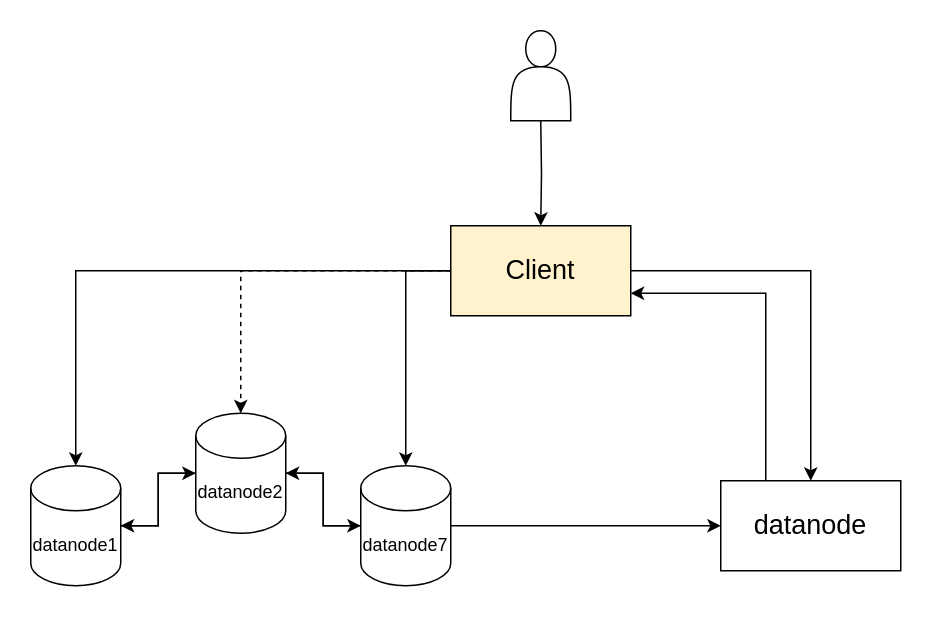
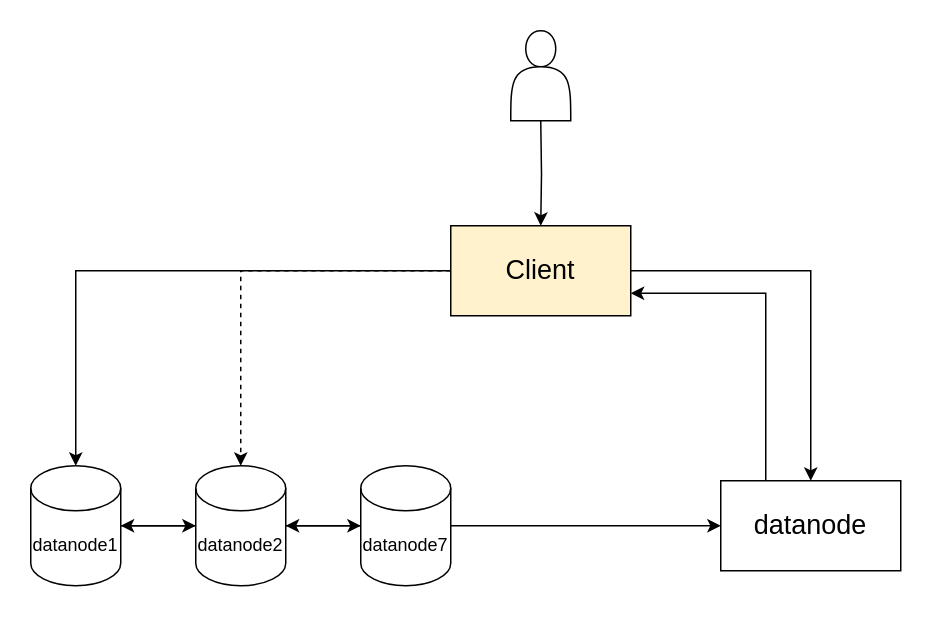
  <mxCell id="0" />
  <mxCell id="1" parent="0" />
  <mxCell id="2" style="edgeStyle=orthogonalEdgeStyle;rounded=0;orthogonalLoop=1;jettySize=auto;html=1;exitX=1;exitY=0.5;exitDx=0;exitDy=0;exitPerimeter=0;entryX=0;entryY=0.5;entryDx=0;entryDy=0;entryPerimeter=0;" edge="1" parent="1" source="3" target="6"><mxGeometry relative="1" as="geometry" /></mxCell>
  <mxCell id="3" value="datanode1" style="shape=cylinder3;whiteSpace=wrap;html=1;boundedLbl=1;backgroundOutline=1;size=15;" vertex="1" parent="1"><mxGeometry x="20" y="310" width="60" height="80" as="geometry" /></mxCell>
  <mxCell id="4" style="edgeStyle=orthogonalEdgeStyle;rounded=0;orthogonalLoop=1;jettySize=auto;html=1;exitX=1;exitY=0.5;exitDx=0;exitDy=0;exitPerimeter=0;entryX=0;entryY=0.5;entryDx=0;entryDy=0;entryPerimeter=0;" edge="1" parent="1" source="6" target="9"><mxGeometry relative="1" as="geometry" /></mxCell>
  <mxCell id="5" style="edgeStyle=orthogonalEdgeStyle;rounded=0;orthogonalLoop=1;jettySize=auto;html=1;exitX=0;exitY=0.5;exitDx=0;exitDy=0;exitPerimeter=0;entryX=1;entryY=0.5;entryDx=0;entryDy=0;entryPerimeter=0;" edge="1" parent="1" source="6" target="3"><mxGeometry relative="1" as="geometry" /></mxCell>
- <mxCell id="6" value="datanode2" style="shape=cylinder3;whiteSpace=wrap;html=1;boundedLbl=1;backgroundOutline=1;size=15;" vertex="1" parent="1"><mxGeometry x="130" y="275" width="60" height="80" as="geometry" /></mxCell>
+ <mxCell id="6" value="datanode2" style="shape=cylinder3;whiteSpace=wrap;html=1;boundedLbl=1;backgroundOutline=1;size=15;" vertex="1" parent="1"><mxGeometry x="130" y="310" width="60" height="80" as="geometry" /></mxCell>
  <mxCell id="7" style="edgeStyle=orthogonalEdgeStyle;rounded=0;orthogonalLoop=1;jettySize=auto;html=1;exitX=0;exitY=0.5;exitDx=0;exitDy=0;exitPerimeter=0;entryX=1;entryY=0.5;entryDx=0;entryDy=0;entryPerimeter=0;" edge="1" parent="1" source="9" target="6"><mxGeometry relative="1" as="geometry" /></mxCell>
  <mxCell id="8" style="edgeStyle=orthogonalEdgeStyle;rounded=0;orthogonalLoop=1;jettySize=auto;html=1;exitX=1;exitY=0.5;exitDx=0;exitDy=0;exitPerimeter=0;entryX=0;entryY=0.5;entryDx=0;entryDy=0;fontSize=18;" edge="1" parent="1" source="9" target="16"><mxGeometry relative="1" as="geometry" /></mxCell>
  <mxCell id="9" value="datanode7" style="shape=cylinder3;whiteSpace=wrap;html=1;boundedLbl=1;backgroundOutline=1;size=15;" vertex="1" parent="1"><mxGeometry x="240" y="310" width="60" height="80" as="geometry" /></mxCell>
- <mxCell id="10" style="edgeStyle=orthogonalEdgeStyle;rounded=0;orthogonalLoop=1;jettySize=auto;html=1;exitX=0;exitY=0.5;exitDx=0;exitDy=0;" edge="1" parent="1" source="14" target="9"><mxGeometry relative="1" as="geometry" /></mxCell>
  <mxCell id="11" style="edgeStyle=orthogonalEdgeStyle;rounded=0;orthogonalLoop=1;jettySize=auto;html=1;exitX=0;exitY=0.5;exitDx=0;exitDy=0;entryX=0.5;entryY=0;entryDx=0;entryDy=0;entryPerimeter=0;dashed=1;" edge="1" parent="1" source="14" target="6"><mxGeometry relative="1" as="geometry" /></mxCell>
  <mxCell id="12" style="edgeStyle=orthogonalEdgeStyle;rounded=0;orthogonalLoop=1;jettySize=auto;html=1;exitX=0;exitY=0.5;exitDx=0;exitDy=0;entryX=0.5;entryY=0;entryDx=0;entryDy=0;entryPerimeter=0;" edge="1" parent="1" source="14" target="3"><mxGeometry relative="1" as="geometry" /></mxCell>
  <mxCell id="13" style="edgeStyle=orthogonalEdgeStyle;rounded=0;orthogonalLoop=1;jettySize=auto;html=1;exitX=1;exitY=0.5;exitDx=0;exitDy=0;entryX=0.5;entryY=0;entryDx=0;entryDy=0;" edge="1" parent="1" source="14" target="16"><mxGeometry relative="1" as="geometry" /></mxCell>
  <mxCell id="14" value="&lt;font style=&quot;font-size: 18px;&quot;&gt;Client&lt;/font&gt;" style="rounded=0;whiteSpace=wrap;html=1;fillColor=#fff2cc;" vertex="1" parent="1"><mxGeometry x="300" y="150" width="120" height="60" as="geometry" /></mxCell>
  <mxCell id="15" style="edgeStyle=orthogonalEdgeStyle;rounded=0;orthogonalLoop=1;jettySize=auto;html=1;exitX=0.25;exitY=0;exitDx=0;exitDy=0;entryX=1;entryY=0.75;entryDx=0;entryDy=0;" edge="1" parent="1" source="16" target="14"><mxGeometry relative="1" as="geometry" /></mxCell>
  <mxCell id="16" value="&lt;font style=&quot;font-size: 18px;&quot;&gt;datanode&lt;/font&gt;" style="rounded=0;whiteSpace=wrap;html=1;" vertex="1" parent="1"><mxGeometry x="480" y="320" width="120" height="60" as="geometry" /></mxCell>
  <mxCell id="17" value="" style="edgeStyle=orthogonalEdgeStyle;rounded=0;orthogonalLoop=1;jettySize=auto;html=1;" edge="1" parent="1" target="14"><mxGeometry relative="1" as="geometry"><mxPoint x="360" y="80" as="sourcePoint" /></mxGeometry></mxCell>
  <mxCell id="18" value="" style="shape=actor;whiteSpace=wrap;html=1;" vertex="1" parent="1"><mxGeometry x="340" y="20" width="40" height="60" as="geometry" /></mxCell>
